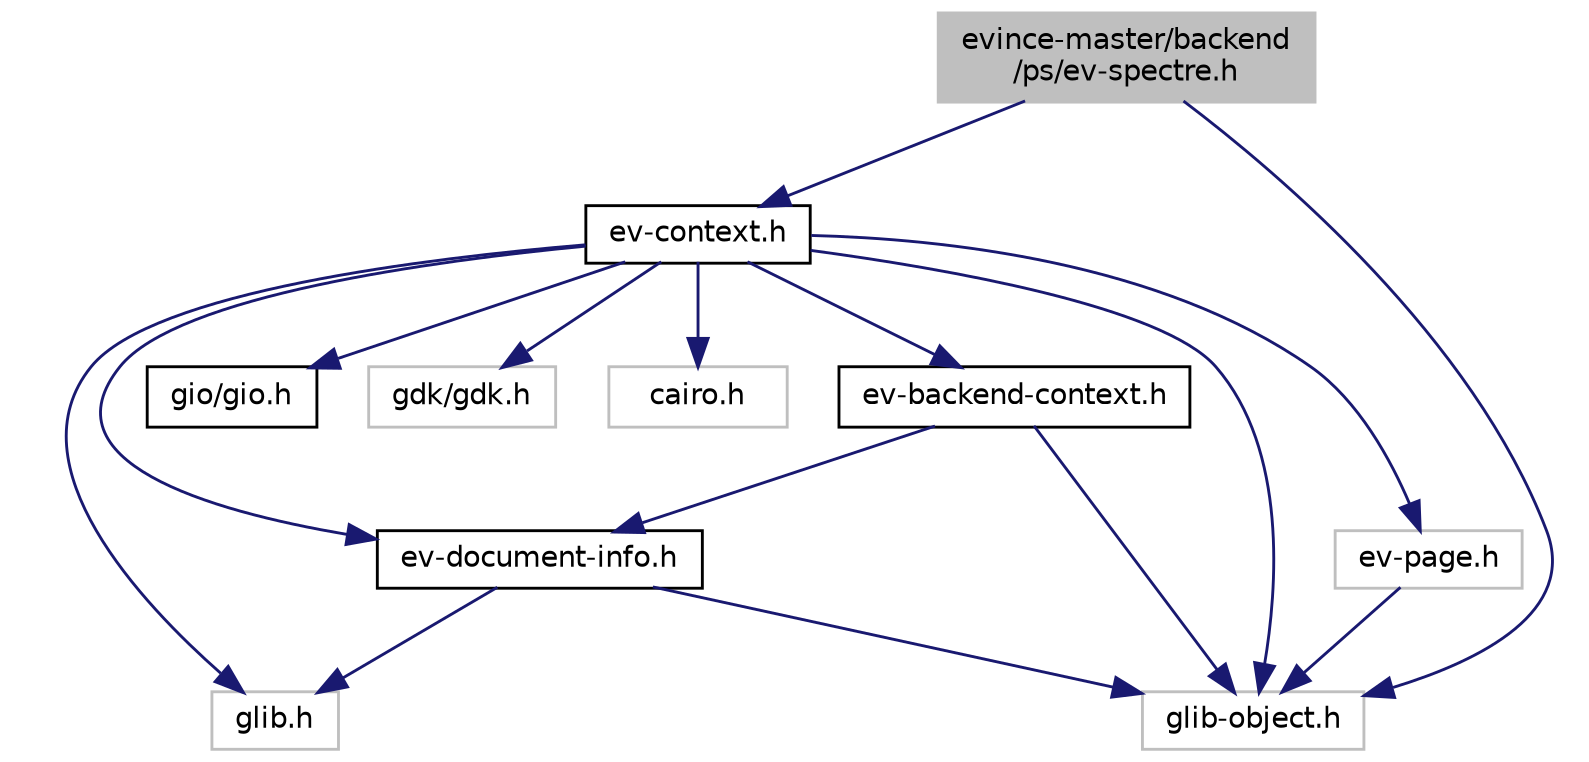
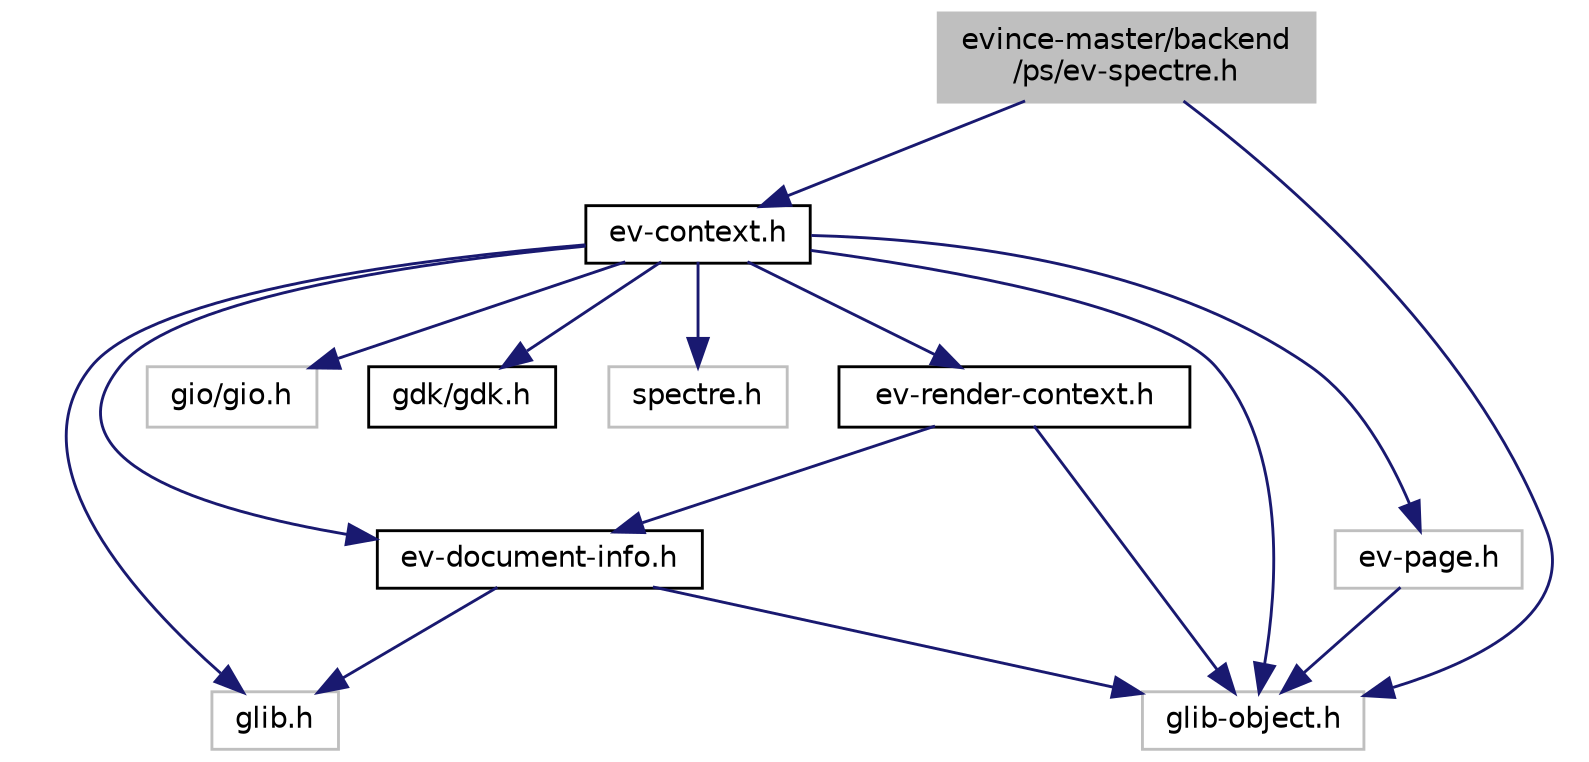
  digraph {
    node [color=grey75 fillcolor=white fontname=Helvetica fontsize=10 shape=record style=filled]
    edge [color=midnightblue fontname=Helvetica fontsize=10 labelfontname=Helvetica labelfontsize=10 style=solid]
    n1 [fillcolor=grey75 fontcolor=black height=0.2 label="evince-master/backend\l/ps/ev-spectre.h" width=0.4]
    n2 [height=0.2 label="glib-object.h" width=0.4]
    n3 [color=black height=0.2 label="ev-context.h" width=0.4]
    n4 [height=0.2 label="glib.h" width=0.4]
-   n5 [color=black height=0.2 label="gio/gio.h" width=0.4]
-   n6 [height=0.2 label="gdk/gdk.h" width=0.4]
-   n7 [height=0.2 label="cairo.h" width=0.4]
+   n5 [height=0.2 label="gio/gio.h" width=0.4]
+   n6 [color=black height=0.2 label="gdk/gdk.h" width=0.4]
+   n7 [height=0.2 label="spectre.h" width=0.4]
    n8 [color=black height=0.2 label="ev-document-info.h" width=0.4]
    n9 [height=0.2 label="ev-page.h" width=0.4]
-   n10 [color=black height=0.2 label="ev-backend-context.h" width=0.4]
+   n10 [color=black height=0.2 label="ev-render-context.h" width=0.4]
    n1 -> n2
    n1 -> n3
    n3 -> n2
    n3 -> n4
    n3 -> n5
    n3 -> n6
    n3 -> n7
    n3 -> n8
    n3 -> n9
    n3 -> n10
    n8 -> n2
    n8 -> n4
    n9 -> n2
    n10 -> n2
    n10 -> n8
  }
